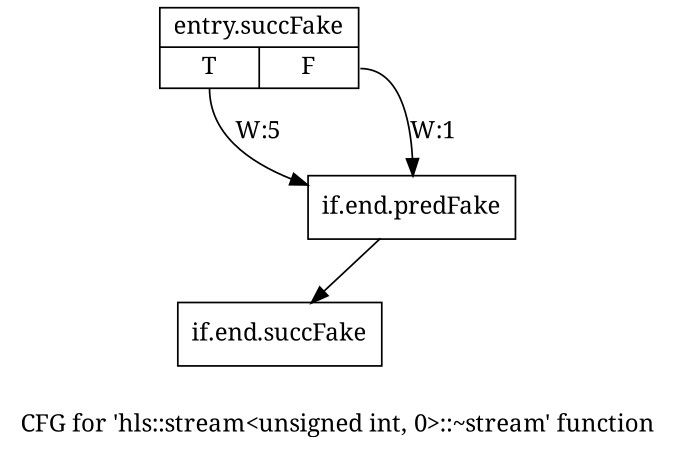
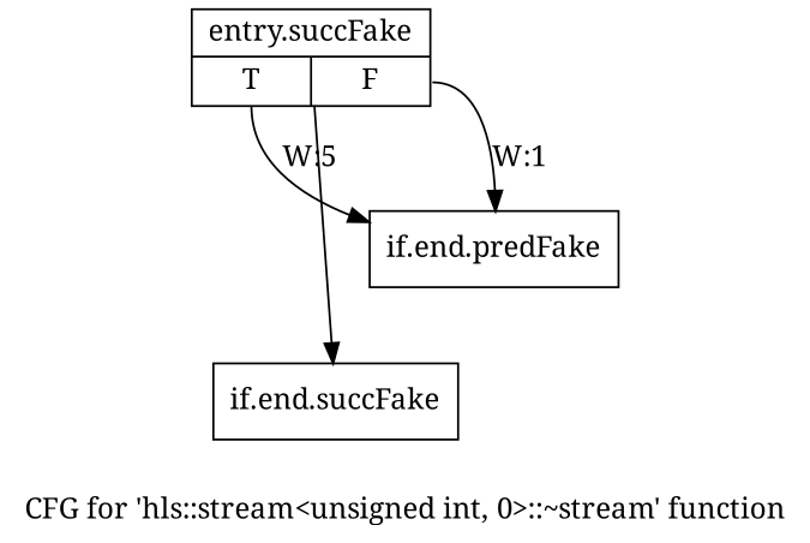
  digraph {
    fontname="Noto Serif"
    label="CFG for 'hls::stream\<unsigned int, 0\>::~stream' function"
    node [filename="/tools/Xilinx/Vitis_HLS/2023.1/include/hls_stream.h" fontname="Noto Serif" linenumber=439 shape=record]
    edge [fontname="Noto Serif" filename="/tools/Xilinx/Vitis_HLS/2023.1/include/hls_stream.h"]
    n1 [label="{entry.succFake|{<s0>T|<s1>F}}" linenumber=431]
    n2 [label="{if.end.predFake}"]
    n3 [label="{if.end.succFake}"]
    n1 -> n2 [label="W:5" tailport=s0 filename=""]
    n1 -> n2 [execusionnum=0 label="W:1" tailport=s1]
-   n2 -> n3 [execusionnum=4]
+   n1 -> n3 [execusionnum=4]
  }
